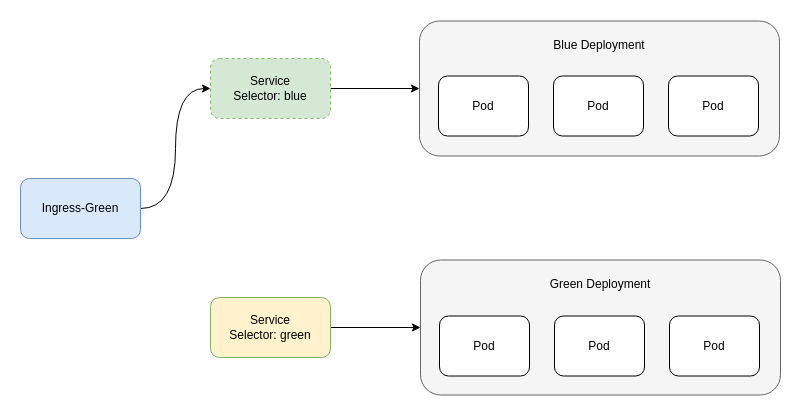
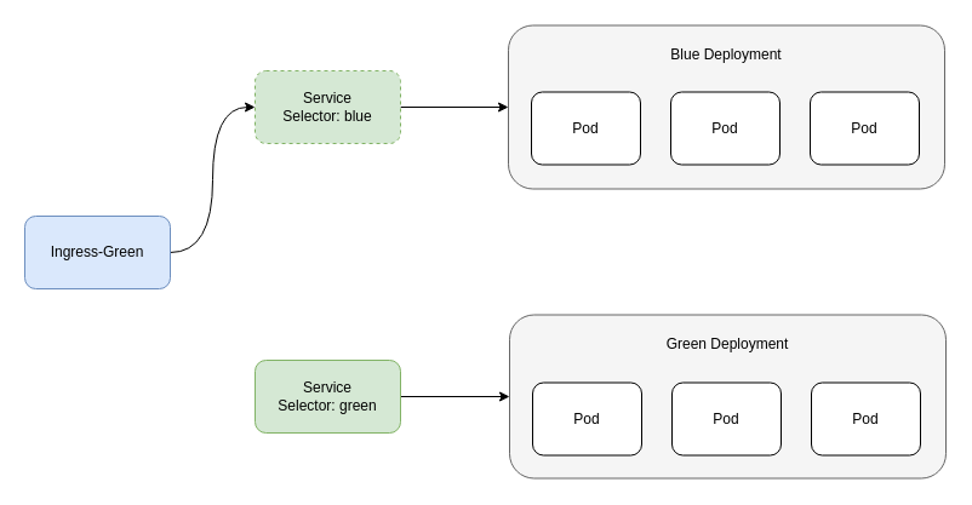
  <mxCell id="0" />
  <mxCell id="1" parent="0" />
  <mxCell id="2" style="edgeStyle=orthogonalEdgeStyle;rounded=0;orthogonalLoop=1;jettySize=auto;html=1;exitX=1;exitY=0.5;exitDx=0;exitDy=0;entryX=0;entryY=0.5;entryDx=0;entryDy=0;curved=1;" edge="1" parent="1" source="3" target="7"><mxGeometry relative="1" as="geometry" /></mxCell>
  <mxCell id="3" value="Ingress-Green" style="rounded=1;whiteSpace=wrap;html=1;fillColor=#dae8fc;strokeColor=#6c8ebf;" vertex="1" parent="1"><mxGeometry x="20" y="178" width="120" height="60" as="geometry" /></mxCell>
  <mxCell id="4" style="edgeStyle=none;rounded=0;orthogonalLoop=1;jettySize=auto;html=1;exitX=1;exitY=0.5;exitDx=0;exitDy=0;entryX=0;entryY=0.5;entryDx=0;entryDy=0;" edge="1" parent="1" source="5" target="13"><mxGeometry relative="1" as="geometry" /></mxCell>
- <mxCell id="5" value="Service&lt;br&gt;Selector: green" style="rounded=1;whiteSpace=wrap;html=1;fillColor=#fff2cc;strokeColor=#82b366;" vertex="1" parent="1"><mxGeometry x="210" y="297" width="120" height="60" as="geometry" /></mxCell>
+ <mxCell id="5" value="Service&lt;br&gt;Selector: green" style="rounded=1;whiteSpace=wrap;html=1;fillColor=#d5e8d4;strokeColor=#82b366;" vertex="1" parent="1"><mxGeometry x="210" y="297" width="120" height="60" as="geometry" /></mxCell>
  <mxCell id="6" style="rounded=0;orthogonalLoop=1;jettySize=auto;html=1;exitX=1;exitY=0.5;exitDx=0;exitDy=0;entryX=0;entryY=0.5;entryDx=0;entryDy=0;" edge="1" parent="1" source="7" target="8"><mxGeometry relative="1" as="geometry" /></mxCell>
  <mxCell id="7" value="Service&lt;br&gt;Selector: blue" style="rounded=1;whiteSpace=wrap;html=1;fillColor=#d5e8d4;strokeColor=#82b366;dashed=1;" vertex="1" parent="1"><mxGeometry x="210" y="58" width="120" height="60" as="geometry" /></mxCell>
  <mxCell id="8" value="" style="rounded=1;whiteSpace=wrap;html=1;fillColor=#f5f5f5;fontColor=#333333;strokeColor=#666666;" vertex="1" parent="1"><mxGeometry x="419" y="20.5" width="360" height="135" as="geometry" /></mxCell>
  <mxCell id="9" value="Blue Deployment" style="text;html=1;strokeColor=none;fillColor=none;align=center;verticalAlign=middle;whiteSpace=wrap;rounded=0;" vertex="1" parent="1"><mxGeometry x="544" y="29.5" width="110" height="30" as="geometry" /></mxCell>
  <mxCell id="10" value="Pod" style="rounded=1;whiteSpace=wrap;html=1;" vertex="1" parent="1"><mxGeometry x="438" y="75.5" width="90" height="60" as="geometry" /></mxCell>
  <mxCell id="11" value="Pod" style="rounded=1;whiteSpace=wrap;html=1;" vertex="1" parent="1"><mxGeometry x="553" y="75.5" width="90" height="60" as="geometry" /></mxCell>
  <mxCell id="12" value="Pod" style="rounded=1;whiteSpace=wrap;html=1;" vertex="1" parent="1"><mxGeometry x="668" y="75.5" width="90" height="60" as="geometry" /></mxCell>
  <mxCell id="13" value="" style="rounded=1;whiteSpace=wrap;html=1;fillColor=#f5f5f5;fontColor=#333333;strokeColor=#666666;" vertex="1" parent="1"><mxGeometry x="420" y="259.5" width="360" height="135" as="geometry" /></mxCell>
  <mxCell id="14" value="Green Deployment" style="text;html=1;strokeColor=none;fillColor=none;align=center;verticalAlign=middle;whiteSpace=wrap;rounded=0;" vertex="1" parent="1"><mxGeometry x="545" y="268.5" width="110" height="30" as="geometry" /></mxCell>
  <mxCell id="15" value="Pod" style="rounded=1;whiteSpace=wrap;html=1;" vertex="1" parent="1"><mxGeometry x="439" y="315.5" width="90" height="60" as="geometry" /></mxCell>
  <mxCell id="16" value="Pod" style="rounded=1;whiteSpace=wrap;html=1;" vertex="1" parent="1"><mxGeometry x="554" y="315.5" width="90" height="60" as="geometry" /></mxCell>
  <mxCell id="17" value="Pod" style="rounded=1;whiteSpace=wrap;html=1;" vertex="1" parent="1"><mxGeometry x="669" y="315.5" width="90" height="60" as="geometry" /></mxCell>
